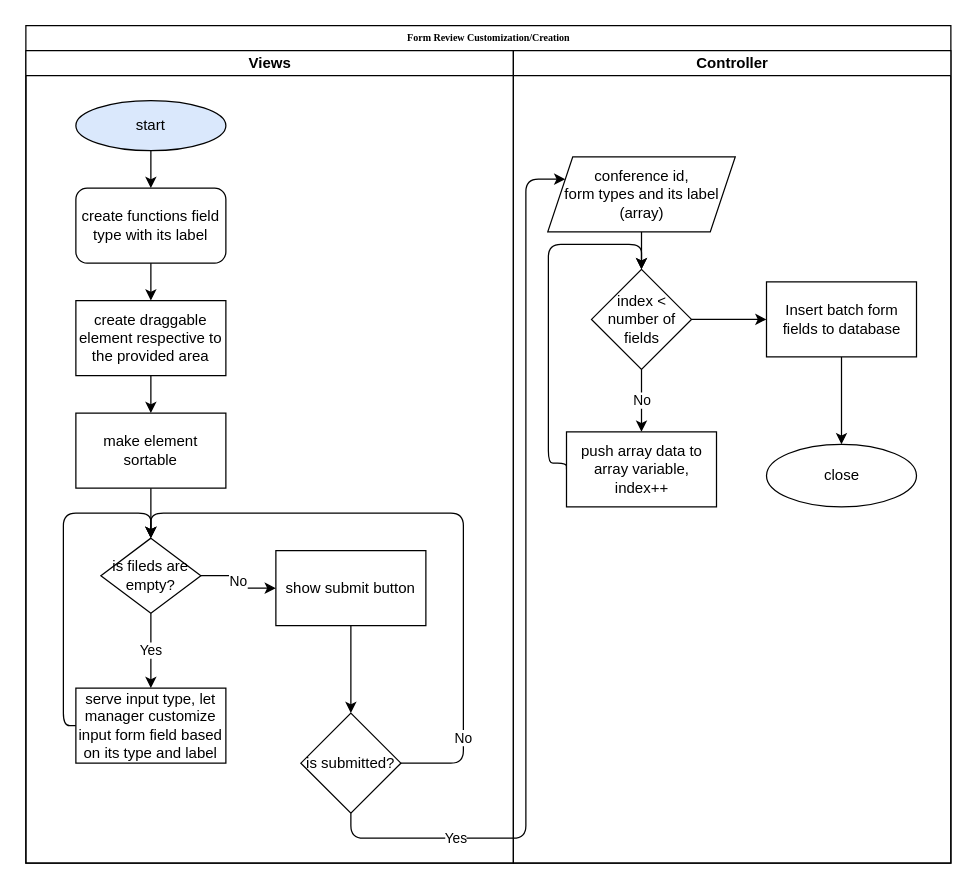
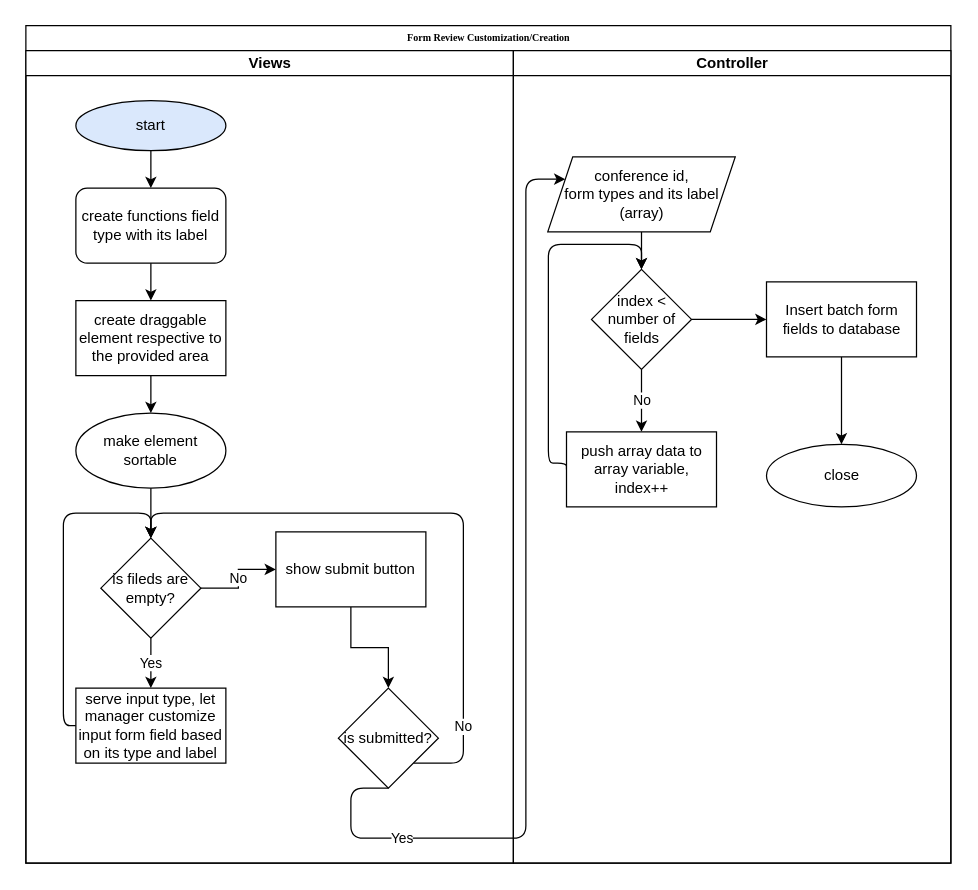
  <mxCell id="0" />
  <mxCell id="1" parent="0" />
  <mxCell id="2" value="Form Review Customization/Creation" style="swimlane;html=1;childLayout=stackLayout;startSize=20;rounded=0;shadow=0;labelBackgroundColor=none;strokeWidth=1;fontFamily=Verdana;fontSize=8;align=center;" parent="1" vertex="1"><mxGeometry x="20" y="20" width="740" height="670" as="geometry" /></mxCell>
  <mxCell id="3" value="Views" style="swimlane;html=1;startSize=20;" parent="2" vertex="1"><mxGeometry y="20" width="390" height="650" as="geometry" /></mxCell>
  <mxCell id="4" style="edgeStyle=orthogonalEdgeStyle;rounded=1;orthogonalLoop=1;jettySize=auto;html=1;entryX=0.5;entryY=0;entryDx=0;entryDy=0;exitX=0;exitY=0.5;exitDx=0;exitDy=0;" edge="1" parent="3" source="5" target="6"><mxGeometry relative="1" as="geometry"><Array as="points"><mxPoint x="30" y="540" /><mxPoint x="30" y="370" /><mxPoint x="100" y="370" /></Array></mxGeometry></mxCell>
  <mxCell id="5" value="serve input type, let manager customize input form field based on its type and label" style="whiteSpace=wrap;html=1;" vertex="1" parent="3"><mxGeometry x="40" y="510" width="120" height="60" as="geometry" /></mxCell>
- <mxCell id="6" value="is fileds are empty?" style="rhombus;whiteSpace=wrap;html=1;" vertex="1" parent="3"><mxGeometry x="60" y="390" width="80" height="60" as="geometry" /></mxCell>
+ <mxCell id="6" value="is fileds are empty?" style="rhombus;whiteSpace=wrap;html=1;" vertex="1" parent="3"><mxGeometry x="60" y="390" width="80" height="80" as="geometry" /></mxCell>
  <mxCell id="7" value="start" style="ellipse;whiteSpace=wrap;html=1;fillColor=#dae8fc;" vertex="1" parent="3"><mxGeometry x="40" y="40" width="120" height="40" as="geometry" /></mxCell>
  <mxCell id="8" value="" style="edgeStyle=orthogonalEdgeStyle;rounded=0;orthogonalLoop=1;jettySize=auto;html=1;" edge="1" parent="3" source="7" target="9"><mxGeometry relative="1" as="geometry" /></mxCell>
  <mxCell id="9" value="create functions field type with its label" style="whiteSpace=wrap;html=1;rounded=1;" vertex="1" parent="3"><mxGeometry x="40" y="110" width="120" height="60" as="geometry" /></mxCell>
  <mxCell id="10" value="" style="edgeStyle=orthogonalEdgeStyle;rounded=0;orthogonalLoop=1;jettySize=auto;html=1;" edge="1" parent="3" source="9" target="11"><mxGeometry relative="1" as="geometry" /></mxCell>
  <mxCell id="11" value="create draggable element respective to the provided area" style="whiteSpace=wrap;html=1;" vertex="1" parent="3"><mxGeometry x="40" y="200" width="120" height="60" as="geometry" /></mxCell>
  <mxCell id="12" value="" style="edgeStyle=orthogonalEdgeStyle;rounded=0;orthogonalLoop=1;jettySize=auto;html=1;" edge="1" parent="3" source="11" target="13"><mxGeometry relative="1" as="geometry" /></mxCell>
- <mxCell id="13" value="make element sortable" style="whiteSpace=wrap;html=1;" vertex="1" parent="3"><mxGeometry x="40" y="290" width="120" height="60" as="geometry" /></mxCell>
+ <mxCell id="13" value="make element sortable" style="ellipse;whiteSpace=wrap;html=1;" vertex="1" parent="3"><mxGeometry x="40" y="290" width="120" height="60" as="geometry" /></mxCell>
  <mxCell id="14" value="" style="edgeStyle=orthogonalEdgeStyle;rounded=0;orthogonalLoop=1;jettySize=auto;html=1;" edge="1" parent="3" source="13" target="6"><mxGeometry relative="1" as="geometry" /></mxCell>
  <mxCell id="15" value="Yes" style="edgeStyle=orthogonalEdgeStyle;rounded=0;orthogonalLoop=1;jettySize=auto;html=1;" edge="1" parent="3" source="6" target="5"><mxGeometry relative="1" as="geometry" /></mxCell>
  <mxCell id="16" value="Controller" style="swimlane;html=1;startSize=20;" parent="2" vertex="1"><mxGeometry x="390" y="20" width="350" height="650" as="geometry" /></mxCell>
  <mxCell id="17" style="edgeStyle=orthogonalEdgeStyle;rounded=1;orthogonalLoop=1;jettySize=auto;html=1;entryX=0.5;entryY=0;entryDx=0;entryDy=0;exitX=0;exitY=0.5;exitDx=0;exitDy=0;" edge="1" parent="16" source="22" target="18"><mxGeometry relative="1" as="geometry"><Array as="points"><mxPoint x="43" y="330" /><mxPoint x="28" y="330" /><mxPoint x="28" y="155" /><mxPoint x="103" y="155" /></Array></mxGeometry></mxCell>
  <mxCell id="18" value="index &amp;lt; number of fields" style="rhombus;whiteSpace=wrap;html=1;" vertex="1" parent="16"><mxGeometry x="62.5" y="175" width="80" height="80" as="geometry" /></mxCell>
  <mxCell id="19" value="conference id,&lt;br&gt;form types and its label &lt;br&gt;(array)" style="shape=parallelogram;perimeter=parallelogramPerimeter;whiteSpace=wrap;html=1;fixedSize=1;" vertex="1" parent="16"><mxGeometry x="27.5" y="85" width="150" height="60" as="geometry" /></mxCell>
  <mxCell id="20" value="" style="edgeStyle=orthogonalEdgeStyle;rounded=1;orthogonalLoop=1;jettySize=auto;html=1;" edge="1" parent="16" source="19" target="18"><mxGeometry relative="1" as="geometry" /></mxCell>
  <mxCell id="21" value="No" style="edgeStyle=orthogonalEdgeStyle;rounded=1;orthogonalLoop=1;jettySize=auto;html=1;" edge="1" parent="16" source="18" target="22"><mxGeometry relative="1" as="geometry" /></mxCell>
  <mxCell id="22" value="push array data to array variable,&lt;br&gt;index++" style="whiteSpace=wrap;html=1;" vertex="1" parent="16"><mxGeometry x="42.5" y="305" width="120" height="60" as="geometry" /></mxCell>
  <mxCell id="23" value="" style="edgeStyle=orthogonalEdgeStyle;rounded=1;orthogonalLoop=1;jettySize=auto;html=1;" edge="1" parent="16" source="26" target="25"><mxGeometry relative="1" as="geometry" /></mxCell>
  <mxCell id="24" value="" style="edgeStyle=orthogonalEdgeStyle;rounded=1;orthogonalLoop=1;jettySize=auto;html=1;" edge="1" parent="16" source="18" target="26"><mxGeometry relative="1" as="geometry" /></mxCell>
  <mxCell id="25" value="close" style="ellipse;whiteSpace=wrap;html=1;" vertex="1" parent="16"><mxGeometry x="202.5" y="315" width="120" height="50" as="geometry" /></mxCell>
  <mxCell id="26" value="Insert batch form fields to database" style="whiteSpace=wrap;html=1;" vertex="1" parent="16"><mxGeometry x="202.5" y="185" width="120" height="60" as="geometry" /></mxCell>
  <mxCell id="27" value="" style="edgeStyle=orthogonalEdgeStyle;rounded=0;orthogonalLoop=1;jettySize=auto;html=1;" edge="1" parent="1" source="28" target="32"><mxGeometry relative="1" as="geometry" /></mxCell>
- <mxCell id="28" value="show submit button" style="whiteSpace=wrap;html=1;" vertex="1" parent="1"><mxGeometry x="220" y="440" width="120" height="60" as="geometry" /></mxCell>
+ <mxCell id="28" value="show submit button" style="whiteSpace=wrap;html=1;" vertex="1" parent="1"><mxGeometry x="220" y="425" width="120" height="60" as="geometry" /></mxCell>
  <mxCell id="29" value="No" style="edgeStyle=orthogonalEdgeStyle;rounded=0;orthogonalLoop=1;jettySize=auto;html=1;" edge="1" parent="1" source="6" target="28"><mxGeometry relative="1" as="geometry" /></mxCell>
  <mxCell id="30" value="No" style="edgeStyle=orthogonalEdgeStyle;rounded=1;orthogonalLoop=1;jettySize=auto;html=1;entryX=0.5;entryY=0;entryDx=0;entryDy=0;" edge="1" parent="1" source="32" target="6"><mxGeometry x="-0.808" y="20" relative="1" as="geometry"><Array as="points"><mxPoint x="370" y="610" /><mxPoint x="370" y="410" /><mxPoint x="120" y="410" /></Array><mxPoint x="20" y="-20" as="offset" /></mxGeometry></mxCell>
  <mxCell id="31" value="Yes" style="edgeStyle=orthogonalEdgeStyle;rounded=1;orthogonalLoop=1;jettySize=auto;html=1;exitX=0.5;exitY=1;exitDx=0;exitDy=0;entryX=0;entryY=0.25;entryDx=0;entryDy=0;" edge="1" parent="1" source="32" target="19"><mxGeometry x="-0.711" relative="1" as="geometry"><Array as="points"><mxPoint x="280" y="670" /><mxPoint x="420" y="670" /><mxPoint x="420" y="143" /></Array><mxPoint as="offset" /></mxGeometry></mxCell>
- <mxCell id="32" value="is submitted?" style="rhombus;whiteSpace=wrap;html=1;" vertex="1" parent="1"><mxGeometry x="240" y="570" width="80" height="80" as="geometry" /></mxCell>
+ <mxCell id="32" value="is submitted?" style="rhombus;whiteSpace=wrap;html=1;" vertex="1" parent="1"><mxGeometry x="270" y="550" width="80" height="80" as="geometry" /></mxCell>
